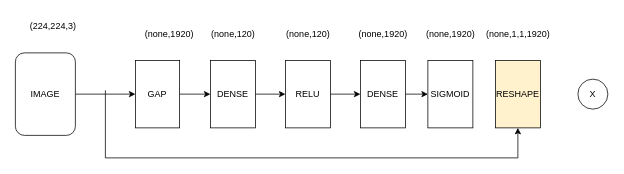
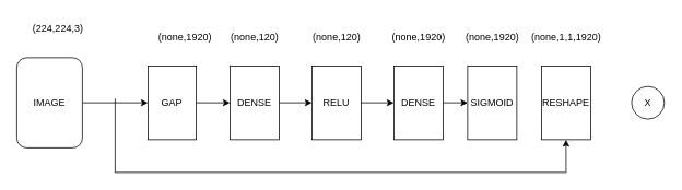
  <mxCell id="0" />
  <mxCell id="1" parent="0" />
  <mxCell id="2" style="edgeStyle=orthogonalEdgeStyle;rounded=0;orthogonalLoop=1;jettySize=auto;html=1;exitX=1;exitY=0.5;exitDx=0;exitDy=0;" edge="1" parent="1" source="3" target="5"><mxGeometry relative="1" as="geometry"><mxPoint x="140" y="230" as="sourcePoint" /><Array as="points" /></mxGeometry></mxCell>
  <mxCell id="3" value="IMAGE" style="rounded=1;whiteSpace=wrap;html=1;" vertex="1" parent="1"><mxGeometry x="20" y="70" width="80" height="110" as="geometry" /></mxCell>
  <mxCell id="4" style="edgeStyle=orthogonalEdgeStyle;rounded=0;orthogonalLoop=1;jettySize=auto;html=1;entryX=0;entryY=0.5;entryDx=0;entryDy=0;" edge="1" parent="1" source="5" target="7"><mxGeometry relative="1" as="geometry" /></mxCell>
  <mxCell id="5" value="GAP" style="rounded=0;whiteSpace=wrap;html=1;" vertex="1" parent="1"><mxGeometry x="180" y="80" width="59" height="90" as="geometry" /></mxCell>
  <mxCell id="6" style="edgeStyle=orthogonalEdgeStyle;rounded=0;orthogonalLoop=1;jettySize=auto;html=1;entryX=0;entryY=0.5;entryDx=0;entryDy=0;" edge="1" parent="1" source="7" target="9"><mxGeometry relative="1" as="geometry" /></mxCell>
  <mxCell id="7" value="DENSE" style="rounded=0;whiteSpace=wrap;html=1;" vertex="1" parent="1"><mxGeometry x="280" y="80" width="60" height="90" as="geometry" /></mxCell>
  <mxCell id="8" style="edgeStyle=orthogonalEdgeStyle;rounded=0;orthogonalLoop=1;jettySize=auto;html=1;entryX=0;entryY=0.5;entryDx=0;entryDy=0;" edge="1" parent="1" source="9" target="11"><mxGeometry relative="1" as="geometry" /></mxCell>
  <mxCell id="9" value="RELU" style="rounded=0;whiteSpace=wrap;html=1;" vertex="1" parent="1"><mxGeometry x="380" y="80" width="60" height="90" as="geometry" /></mxCell>
  <mxCell id="10" style="edgeStyle=orthogonalEdgeStyle;rounded=0;orthogonalLoop=1;jettySize=auto;html=1;exitX=1;exitY=0.5;exitDx=0;exitDy=0;entryX=0;entryY=0.5;entryDx=0;entryDy=0;" edge="1" parent="1" source="11" target="12"><mxGeometry relative="1" as="geometry" /></mxCell>
  <mxCell id="11" value="DENSE" style="rounded=0;whiteSpace=wrap;html=1;" vertex="1" parent="1"><mxGeometry x="480" y="80" width="60" height="90" as="geometry" /></mxCell>
  <mxCell id="12" value="SIGMOID" style="rounded=0;whiteSpace=wrap;html=1;" vertex="1" parent="1"><mxGeometry x="570" y="80" width="60" height="90" as="geometry" /></mxCell>
  <mxCell id="13" value="X" style="ellipse;whiteSpace=wrap;html=1;aspect=fixed;" vertex="1" parent="1"><mxGeometry x="770" y="105" width="40" height="40" as="geometry" /></mxCell>
  <mxCell id="14" value="" style="endArrow=classic;html=1;rounded=0;entryX=0.5;entryY=1;entryDx=0;entryDy=0;" edge="1" parent="1" target="15"><mxGeometry width="50" height="50" relative="1" as="geometry"><mxPoint x="140" y="120" as="sourcePoint" /><mxPoint x="720" y="150" as="targetPoint" /><Array as="points"><mxPoint x="140" y="210" /><mxPoint x="690" y="210" /></Array></mxGeometry></mxCell>
- <mxCell id="15" value="RESHAPE" style="rounded=0;whiteSpace=wrap;html=1;fillColor=#fff2cc;" vertex="1" parent="1"><mxGeometry x="660" y="80" width="60" height="90" as="geometry" /></mxCell>
+ <mxCell id="15" value="RESHAPE" style="rounded=0;whiteSpace=wrap;html=1;" vertex="1" parent="1"><mxGeometry x="660" y="80" width="60" height="90" as="geometry" /></mxCell>
  <mxCell id="16" value="(224,224,3)" style="text;html=1;align=center;verticalAlign=middle;resizable=0;points=[];autosize=1;strokeColor=none;fillColor=none;" vertex="1" parent="1"><mxGeometry x="30" y="20" width="80" height="30" as="geometry" /></mxCell>
  <mxCell id="17" value="(none,1920)" style="text;html=1;align=center;verticalAlign=middle;resizable=0;points=[];autosize=1;strokeColor=none;fillColor=none;" vertex="1" parent="1"><mxGeometry x="180" y="30" width="90" height="30" as="geometry" /></mxCell>
  <mxCell id="18" value="(none,120)" style="text;html=1;align=center;verticalAlign=middle;resizable=0;points=[];autosize=1;strokeColor=none;fillColor=none;" vertex="1" parent="1"><mxGeometry x="270" y="30" width="80" height="30" as="geometry" /></mxCell>
  <mxCell id="19" value="(none,120)" style="text;html=1;align=center;verticalAlign=middle;resizable=0;points=[];autosize=1;strokeColor=none;fillColor=none;" vertex="1" parent="1"><mxGeometry x="370" y="30" width="80" height="30" as="geometry" /></mxCell>
  <mxCell id="20" value="(none,1920)" style="text;html=1;align=center;verticalAlign=middle;resizable=0;points=[];autosize=1;strokeColor=none;fillColor=none;" vertex="1" parent="1"><mxGeometry x="465" y="30" width="90" height="30" as="geometry" /></mxCell>
  <mxCell id="21" value="(none,1920)" style="text;html=1;align=center;verticalAlign=middle;resizable=0;points=[];autosize=1;strokeColor=none;fillColor=none;" vertex="1" parent="1"><mxGeometry x="555" y="30" width="90" height="30" as="geometry" /></mxCell>
  <mxCell id="22" value="(none,1,1,1920)" style="text;html=1;align=center;verticalAlign=middle;resizable=0;points=[];autosize=1;strokeColor=none;fillColor=none;" vertex="1" parent="1"><mxGeometry x="635" y="30" width="110" height="30" as="geometry" /></mxCell>
